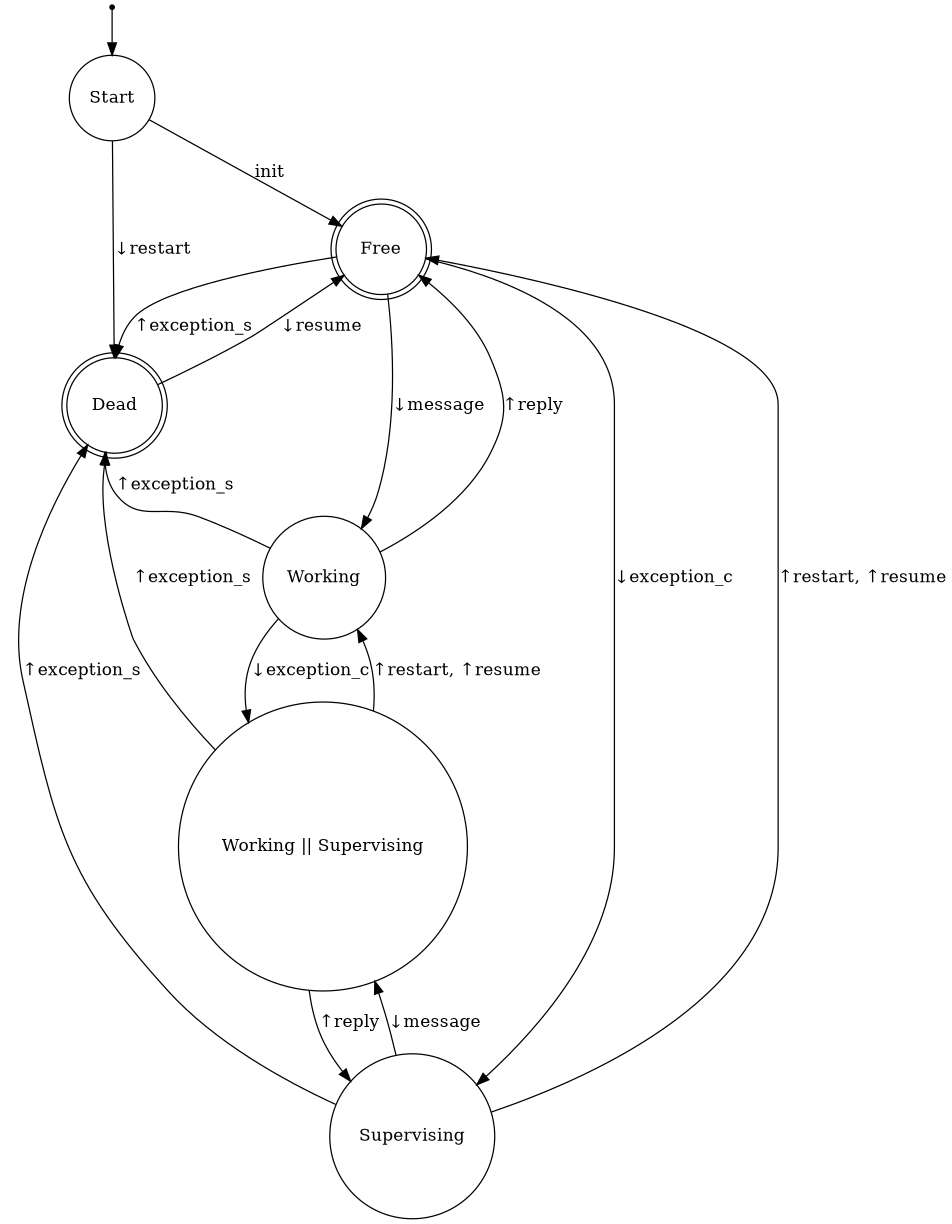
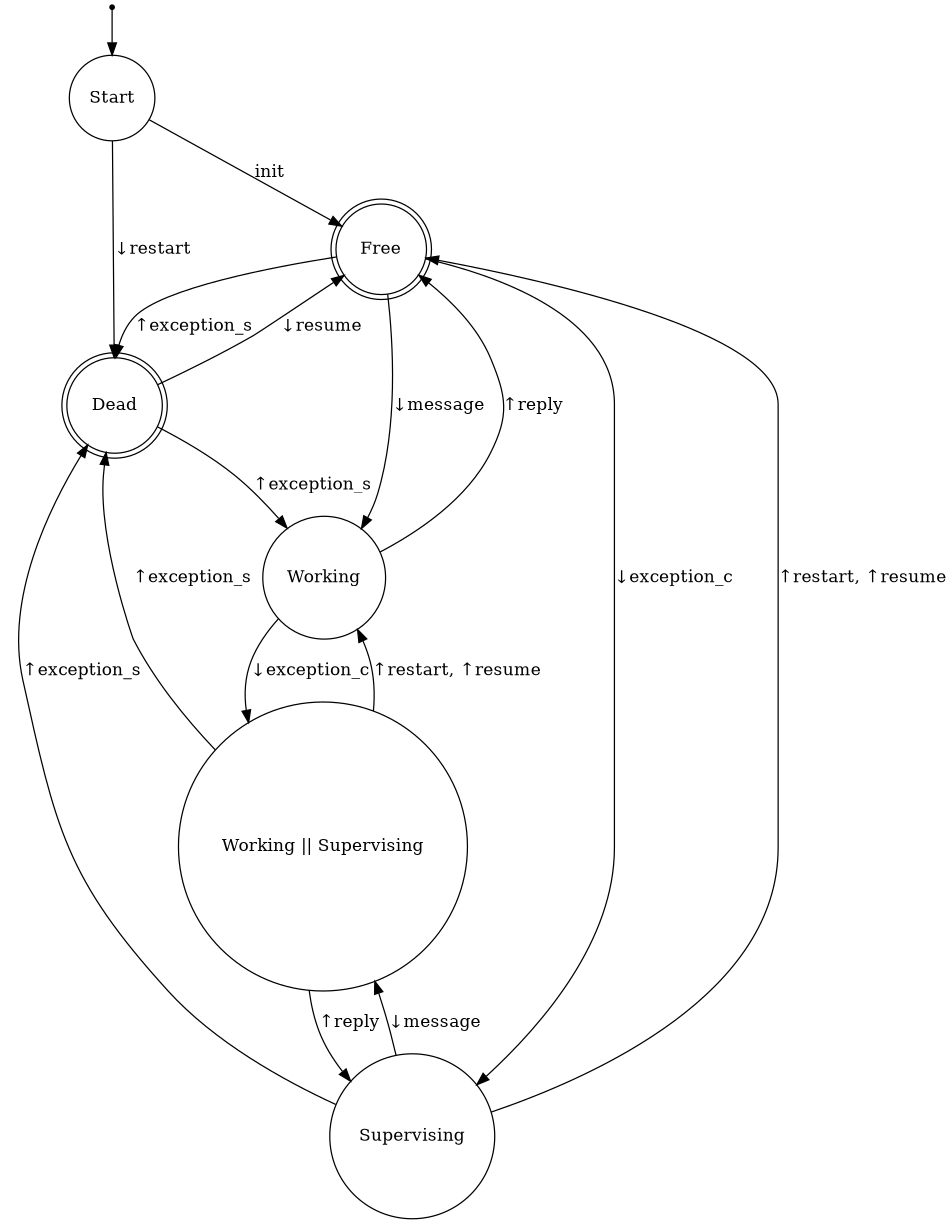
  digraph {
    rankdir=TB
    node [shape=circle fontsize=14]
    begin [shape=point fontsize=""]
    n2 [label=Start]
    n3 [label=Free shape=doublecircle]
    n4 [label=Dead shape=doublecircle]
    n5 [label=Supervising]
    n6 [label=Working]
    n7 [label="Working || Supervising"]
    begin -> n2
    n2 -> n3 [label=init]
    n2 -> n4 [label="↓restart"]
    n3 -> n4 [label="↑exception_s"]
    n3 -> n5 [label="↓exception_c"]
    n3 -> n6 [label="↓message"]
    n4 -> n3 [label="↓resume"]
    n5 -> n3 [label="↑restart, ↑resume"]
    n5 -> n4 [label="↑exception_s"]
    n5 -> n7 [label="↓message"]
    n6 -> n3 [label="↑reply"]
-   n6 -> n4 [label="↑exception_s"]
+   n4 -> n6 [label="↑exception_s"]
    n6 -> n7 [label="↓exception_c"]
    n7 -> n4 [label="↑exception_s"]
    n7 -> n5 [label="↑reply"]
    n7 -> n6 [label="↑restart, ↑resume"]
  }
